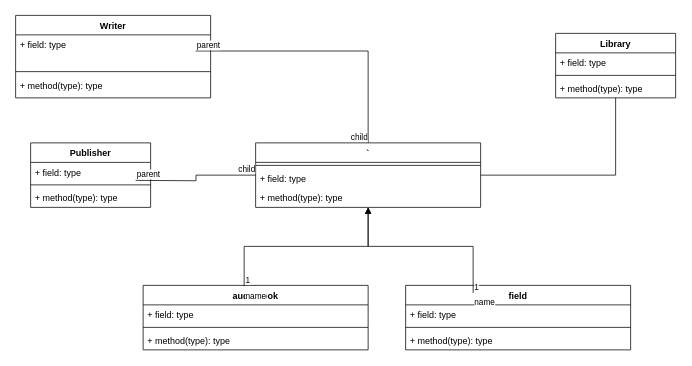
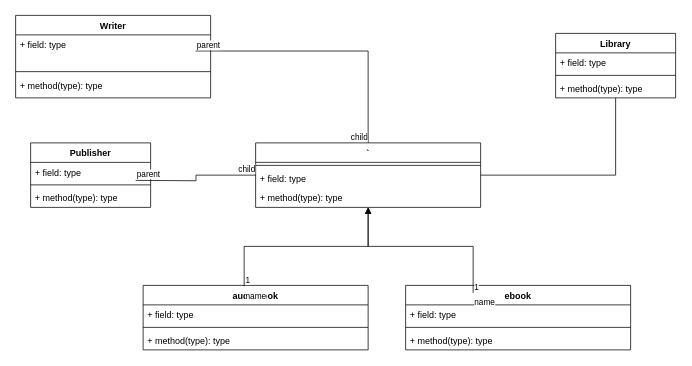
  <mxCell id="0" />
  <mxCell id="1" parent="0" />
  <mxCell id="2" value="Writer&lt;br&gt;" style="swimlane;fontStyle=1;align=center;verticalAlign=top;childLayout=stackLayout;horizontal=1;startSize=26;horizontalStack=0;resizeParent=1;resizeParentMax=0;resizeLast=0;collapsible=1;marginBottom=0;whiteSpace=wrap;html=1;" parent="1" vertex="1"><mxGeometry y="20" width="260" height="110" as="geometry" x="20" /></mxCell>
  <mxCell id="3" value="" style="endArrow=none;html=1;edgeStyle=orthogonalEdgeStyle;rounded=0;" edge="1" parent="2" target="9"><mxGeometry relative="1" as="geometry"><mxPoint x="240" y="47.5" as="sourcePoint" /><mxPoint x="400" y="47.5" as="targetPoint" /><Array as="points"><mxPoint x="470" y="48" /></Array></mxGeometry></mxCell>
  <mxCell id="4" value="parent" style="edgeLabel;resizable=0;html=1;align=left;verticalAlign=bottom;" connectable="0" vertex="1" parent="3"><mxGeometry x="-1" relative="1" as="geometry" /></mxCell>
  <mxCell id="5" value="child" style="edgeLabel;resizable=0;html=1;align=right;verticalAlign=bottom;" connectable="0" vertex="1" parent="3"><mxGeometry x="1" relative="1" as="geometry" /></mxCell>
  <mxCell id="6" value="+ field: type" style="text;strokeColor=none;fillColor=none;align=left;verticalAlign=top;spacingLeft=4;spacingRight=4;overflow=hidden;rotatable=0;points=[[0,0.5],[1,0.5]];portConstraint=eastwest;whiteSpace=wrap;html=1;" parent="2" vertex="1"><mxGeometry y="26" width="260" height="44" as="geometry" /></mxCell>
  <mxCell id="7" value="" style="line;strokeWidth=1;fillColor=none;align=left;verticalAlign=middle;spacingTop=-1;spacingLeft=3;spacingRight=3;rotatable=0;labelPosition=right;points=[];portConstraint=eastwest;strokeColor=inherit;" parent="2" vertex="1"><mxGeometry y="70" width="260" height="10" as="geometry" /></mxCell>
  <mxCell id="8" value="+ method(type): type" style="text;strokeColor=none;fillColor=none;align=left;verticalAlign=top;spacingLeft=4;spacingRight=4;overflow=hidden;rotatable=0;points=[[0,0.5],[1,0.5]];portConstraint=eastwest;whiteSpace=wrap;html=1;" parent="2" vertex="1"><mxGeometry y="80" width="260" height="30" as="geometry" /></mxCell>
  <mxCell id="9" value="`" style="swimlane;fontStyle=1;align=center;verticalAlign=top;childLayout=stackLayout;horizontal=1;startSize=26;horizontalStack=0;resizeParent=1;resizeParentMax=0;resizeLast=0;collapsible=1;marginBottom=0;whiteSpace=wrap;html=1;" vertex="1" parent="1"><mxGeometry x="340" y="190" width="300" height="86" as="geometry" /></mxCell>
  <mxCell id="10" value="" style="line;strokeWidth=1;fillColor=none;align=left;verticalAlign=middle;spacingTop=-1;spacingLeft=3;spacingRight=3;rotatable=0;labelPosition=right;points=[];portConstraint=eastwest;strokeColor=inherit;" vertex="1" parent="9"><mxGeometry y="26" width="300" height="8" as="geometry" /></mxCell>
  <mxCell id="11" value="+ field: type" style="text;strokeColor=none;fillColor=none;align=left;verticalAlign=top;spacingLeft=4;spacingRight=4;overflow=hidden;rotatable=0;points=[[0,0.5],[1,0.5]];portConstraint=eastwest;whiteSpace=wrap;html=1;" vertex="1" parent="9"><mxGeometry y="34" width="300" height="26" as="geometry" /></mxCell>
  <mxCell id="12" value="+ method(type): type" style="text;strokeColor=none;fillColor=none;align=left;verticalAlign=top;spacingLeft=4;spacingRight=4;overflow=hidden;rotatable=0;points=[[0,0.5],[1,0.5]];portConstraint=eastwest;whiteSpace=wrap;html=1;" vertex="1" parent="9"><mxGeometry y="60" width="300" height="26" as="geometry" /></mxCell>
  <mxCell id="13" value="audiobook&lt;br&gt;" style="swimlane;fontStyle=1;align=center;verticalAlign=top;childLayout=stackLayout;horizontal=1;startSize=26;horizontalStack=0;resizeParent=1;resizeParentMax=0;resizeLast=0;collapsible=1;marginBottom=0;whiteSpace=wrap;html=1;" vertex="1" parent="1"><mxGeometry x="190" y="380" width="300" height="86" as="geometry" /></mxCell>
  <mxCell id="14" value="+ field: type" style="text;strokeColor=none;fillColor=none;align=left;verticalAlign=top;spacingLeft=4;spacingRight=4;overflow=hidden;rotatable=0;points=[[0,0.5],[1,0.5]];portConstraint=eastwest;whiteSpace=wrap;html=1;" vertex="1" parent="13"><mxGeometry y="26" width="300" height="26" as="geometry" /></mxCell>
  <mxCell id="15" value="" style="line;strokeWidth=1;fillColor=none;align=left;verticalAlign=middle;spacingTop=-1;spacingLeft=3;spacingRight=3;rotatable=0;labelPosition=right;points=[];portConstraint=eastwest;strokeColor=inherit;" vertex="1" parent="13"><mxGeometry y="52" width="300" height="8" as="geometry" /></mxCell>
  <mxCell id="16" value="+ method(type): type" style="text;strokeColor=none;fillColor=none;align=left;verticalAlign=top;spacingLeft=4;spacingRight=4;overflow=hidden;rotatable=0;points=[[0,0.5],[1,0.5]];portConstraint=eastwest;whiteSpace=wrap;html=1;" vertex="1" parent="13"><mxGeometry y="60" width="300" height="26" as="geometry" /></mxCell>
- <mxCell id="17" value="field&lt;br&gt;" style="swimlane;fontStyle=1;align=center;verticalAlign=top;childLayout=stackLayout;horizontal=1;startSize=26;horizontalStack=0;resizeParent=1;resizeParentMax=0;resizeLast=0;collapsible=1;marginBottom=0;whiteSpace=wrap;html=1;" vertex="1" parent="1"><mxGeometry x="540" y="380" width="300" height="86" as="geometry" /></mxCell>
+ <mxCell id="17" value="ebook&lt;br&gt;" style="swimlane;fontStyle=1;align=center;verticalAlign=top;childLayout=stackLayout;horizontal=1;startSize=26;horizontalStack=0;resizeParent=1;resizeParentMax=0;resizeLast=0;collapsible=1;marginBottom=0;whiteSpace=wrap;html=1;" vertex="1" parent="1"><mxGeometry x="540" y="380" width="300" height="86" as="geometry" /></mxCell>
  <mxCell id="18" value="+ field: type" style="text;strokeColor=none;fillColor=none;align=left;verticalAlign=top;spacingLeft=4;spacingRight=4;overflow=hidden;rotatable=0;points=[[0,0.5],[1,0.5]];portConstraint=eastwest;whiteSpace=wrap;html=1;" vertex="1" parent="17"><mxGeometry y="26" width="300" height="26" as="geometry" /></mxCell>
  <mxCell id="19" value="" style="line;strokeWidth=1;fillColor=none;align=left;verticalAlign=middle;spacingTop=-1;spacingLeft=3;spacingRight=3;rotatable=0;labelPosition=right;points=[];portConstraint=eastwest;strokeColor=inherit;" vertex="1" parent="17"><mxGeometry y="52" width="300" height="8" as="geometry" /></mxCell>
  <mxCell id="20" value="+ method(type): type" style="text;strokeColor=none;fillColor=none;align=left;verticalAlign=top;spacingLeft=4;spacingRight=4;overflow=hidden;rotatable=0;points=[[0,0.5],[1,0.5]];portConstraint=eastwest;whiteSpace=wrap;html=1;" vertex="1" parent="17"><mxGeometry y="60" width="300" height="26" as="geometry" /></mxCell>
  <mxCell id="21" value="Library" style="swimlane;fontStyle=1;align=center;verticalAlign=top;childLayout=stackLayout;horizontal=1;startSize=26;horizontalStack=0;resizeParent=1;resizeParentMax=0;resizeLast=0;collapsible=1;marginBottom=0;whiteSpace=wrap;html=1;" vertex="1" parent="1"><mxGeometry x="740" y="44" width="160" height="86" as="geometry" /></mxCell>
  <mxCell id="22" value="+ field: type" style="text;strokeColor=none;fillColor=none;align=left;verticalAlign=top;spacingLeft=4;spacingRight=4;overflow=hidden;rotatable=0;points=[[0,0.5],[1,0.5]];portConstraint=eastwest;whiteSpace=wrap;html=1;" vertex="1" parent="21"><mxGeometry y="26" width="160" height="26" as="geometry" /></mxCell>
  <mxCell id="23" value="" style="line;strokeWidth=1;fillColor=none;align=left;verticalAlign=middle;spacingTop=-1;spacingLeft=3;spacingRight=3;rotatable=0;labelPosition=right;points=[];portConstraint=eastwest;strokeColor=inherit;" vertex="1" parent="21"><mxGeometry y="52" width="160" height="8" as="geometry" /></mxCell>
  <mxCell id="24" value="+ method(type): type" style="text;strokeColor=none;fillColor=none;align=left;verticalAlign=top;spacingLeft=4;spacingRight=4;overflow=hidden;rotatable=0;points=[[0,0.5],[1,0.5]];portConstraint=eastwest;whiteSpace=wrap;html=1;" vertex="1" parent="21"><mxGeometry y="60" width="160" height="26" as="geometry" /></mxCell>
  <mxCell id="25" value="Publisher&lt;br&gt;" style="swimlane;fontStyle=1;align=center;verticalAlign=top;childLayout=stackLayout;horizontal=1;startSize=26;horizontalStack=0;resizeParent=1;resizeParentMax=0;resizeLast=0;collapsible=1;marginBottom=0;whiteSpace=wrap;html=1;" vertex="1" parent="1"><mxGeometry x="40" y="190" width="160" height="86" as="geometry" /></mxCell>
  <mxCell id="26" value="+ field: type" style="text;strokeColor=none;fillColor=none;align=left;verticalAlign=top;spacingLeft=4;spacingRight=4;overflow=hidden;rotatable=0;points=[[0,0.5],[1,0.5]];portConstraint=eastwest;whiteSpace=wrap;html=1;" vertex="1" parent="25"><mxGeometry y="26" width="160" height="26" as="geometry" /></mxCell>
  <mxCell id="27" value="" style="endArrow=none;html=1;edgeStyle=orthogonalEdgeStyle;rounded=0;" edge="1" parent="25" target="9"><mxGeometry relative="1" as="geometry"><mxPoint x="140" y="50" as="sourcePoint" /><mxPoint x="300" y="50" as="targetPoint" /></mxGeometry></mxCell>
  <mxCell id="28" value="parent" style="edgeLabel;resizable=0;html=1;align=left;verticalAlign=bottom;" connectable="0" vertex="1" parent="27"><mxGeometry x="-1" relative="1" as="geometry" /></mxCell>
  <mxCell id="29" value="child" style="edgeLabel;resizable=0;html=1;align=right;verticalAlign=bottom;" connectable="0" vertex="1" parent="27"><mxGeometry x="1" relative="1" as="geometry" /></mxCell>
  <mxCell id="30" value="" style="line;strokeWidth=1;fillColor=none;align=left;verticalAlign=middle;spacingTop=-1;spacingLeft=3;spacingRight=3;rotatable=0;labelPosition=right;points=[];portConstraint=eastwest;strokeColor=inherit;" vertex="1" parent="25"><mxGeometry y="52" width="160" height="8" as="geometry" /></mxCell>
  <mxCell id="31" value="+ method(type): type" style="text;strokeColor=none;fillColor=none;align=left;verticalAlign=top;spacingLeft=4;spacingRight=4;overflow=hidden;rotatable=0;points=[[0,0.5],[1,0.5]];portConstraint=eastwest;whiteSpace=wrap;html=1;" vertex="1" parent="25"><mxGeometry y="60" width="160" height="26" as="geometry" /></mxCell>
  <mxCell id="32" value="" style="endArrow=none;html=1;edgeStyle=orthogonalEdgeStyle;rounded=0;" edge="1" parent="1" source="9" target="21"><mxGeometry relative="1" as="geometry"><mxPoint x="670" y="210" as="sourcePoint" /><mxPoint x="830" y="210" as="targetPoint" /></mxGeometry></mxCell>
  <mxCell id="33" value="name" style="endArrow=block;endFill=1;html=1;edgeStyle=orthogonalEdgeStyle;align=left;verticalAlign=top;rounded=0;exitX=0.449;exitY=0.012;exitDx=0;exitDy=0;exitPerimeter=0;" edge="1" parent="1" source="13" target="9"><mxGeometry x="-1" relative="1" as="geometry"><mxPoint x="270" y="320" as="sourcePoint" /><mxPoint x="430" y="320" as="targetPoint" /></mxGeometry></mxCell>
  <mxCell id="34" value="1" style="edgeLabel;resizable=0;html=1;align=left;verticalAlign=bottom;" connectable="0" vertex="1" parent="33"><mxGeometry x="-1" relative="1" as="geometry" /></mxCell>
  <mxCell id="35" value="name" style="endArrow=block;endFill=1;html=1;edgeStyle=orthogonalEdgeStyle;align=left;verticalAlign=top;rounded=0;exitX=0.3;exitY=0.116;exitDx=0;exitDy=0;exitPerimeter=0;" edge="1" parent="1" source="17" target="9"><mxGeometry x="-1" relative="1" as="geometry"><mxPoint x="550" y="335" as="sourcePoint" /><mxPoint x="760" y="230" as="targetPoint" /></mxGeometry></mxCell>
  <mxCell id="36" value="1" style="edgeLabel;resizable=0;html=1;align=left;verticalAlign=bottom;" connectable="0" vertex="1" parent="35"><mxGeometry x="-1" relative="1" as="geometry" /></mxCell>
